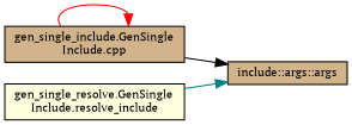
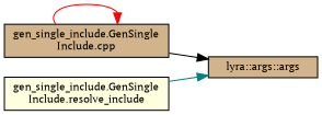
  digraph {
    fontname="PT Serif"
    rankdir=LR
    node [color=black fillcolor=tan fontname="PT Serif" fontsize=10 shape=box style=filled]
    edge [fontname="PT Serif" fontsize=10 labelfontname=Helvetica labelfontsize=10 style=solid]
    n1 [fontcolor=black height=0.2 label="gen_single_include.GenSingle\lInclude.cpp" width=0.4]
-   n2 [height=0.2 label="include::args::args" width=0.4]
-   n3 [fillcolor=lightyellow height=0.2 label="gen_single_resolve.GenSingle\lInclude.resolve_include" width=0.4]
+   n2 [height=0.2 label="lyra::args::args" width=0.4]
+   n3 [fillcolor=lightyellow height=0.2 label="gen_single_include.GenSingle\lInclude.resolve_include" width=0.4]
    n1 -> n1 [color=red]
    n1 -> n2 [color=black]
    n3 -> n2 [color=teal]
  }
